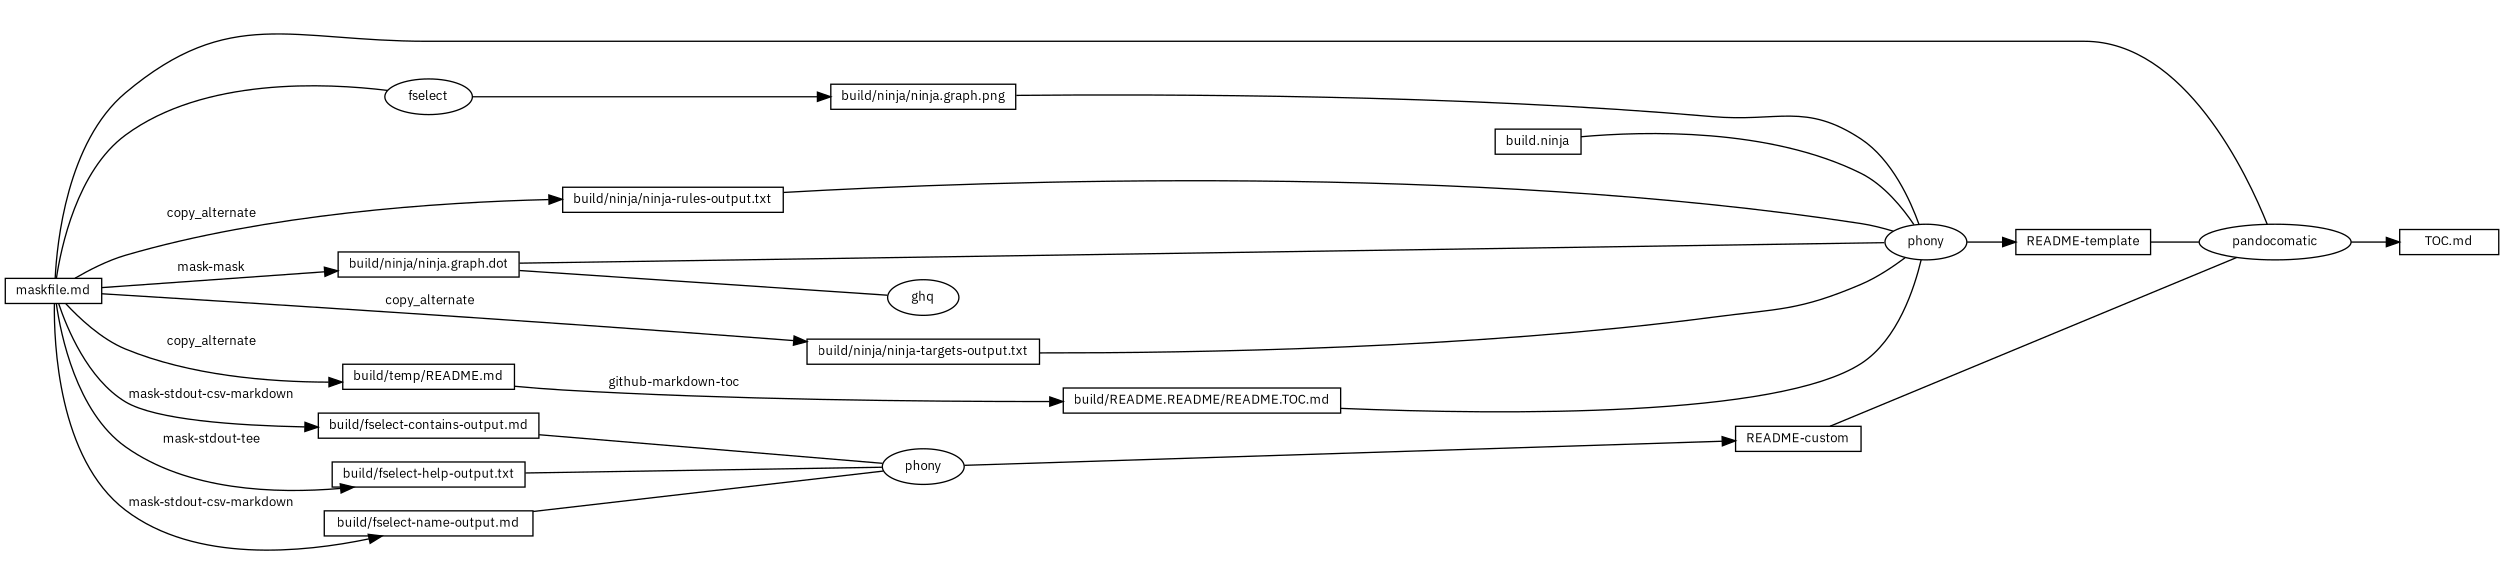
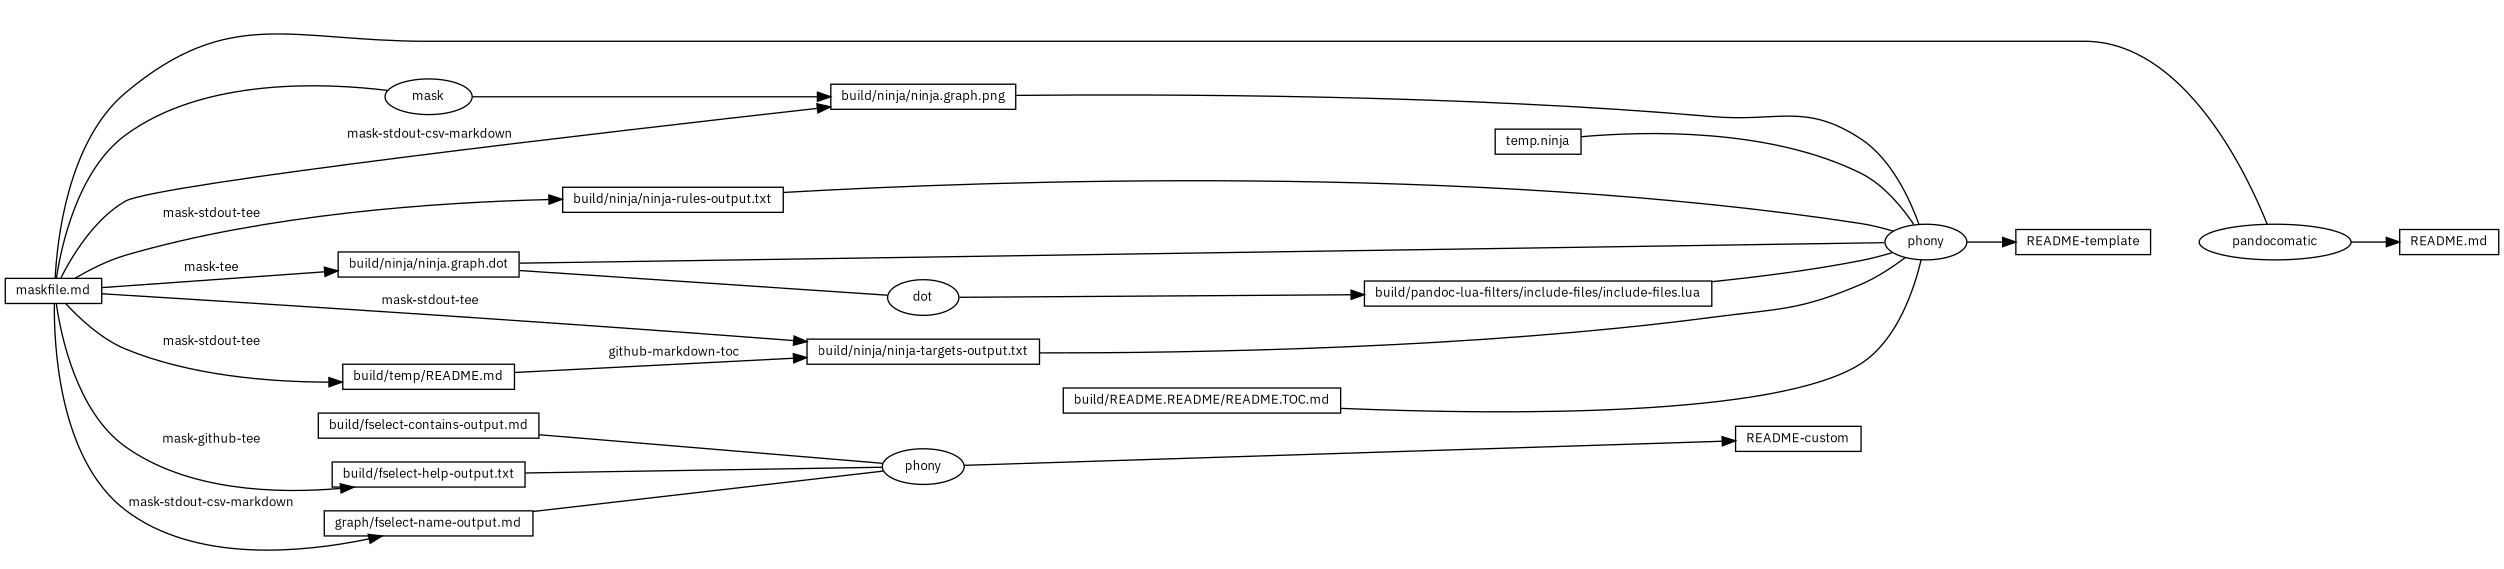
  digraph {
    fontname="IBM Plex Sans"
    rankdir=LR
    node [fontname="IBM Plex Sans" fontsize=10 shape=box]
    edge [fontname="IBM Plex Sans" fontsize=10 arrowhead=none]
-   n1 [height=0.25 label="TOC.md"]
+   n1 [height=0.25 label="README.md"]
    n2 [height=0.25 label=pandocomatic shape=ellipse]
    n3 [height=0.25 label="maskfile.md"]
    n4 [height=0.25 label="build/ninja/ninja-rules-output.txt"]
    n5 [height=0.25 label="build/ninja/ninja-targets-output.txt"]
    n6 [height=0.25 label="build/ninja/ninja.graph.dot"]
-   n7 [height=0.25 label=fselect shape=ellipse]
+   n7 [height=0.25 label=mask shape=ellipse]
    n8 [height=0.25 label="build/temp/README.md"]
-   n9 [height=0.25 label="build/fselect-name-output.md"]
+   n9 [height=0.25 label="graph/fselect-name-output.md"]
    n10 [height=0.25 label="build/fselect-contains-output.md"]
    n11 [height=0.25 label="build/fselect-help-output.txt"]
    n12 [height=0.25 label=phony shape=ellipse]
-   n13 [height=0.25 label=ghq shape=ellipse]
+   n13 [height=0.25 label=dot shape=ellipse]
    n14 [height=0.25 label="build/ninja/ninja.graph.png"]
    n15 [height=0.25 label="build/README.README/README.TOC.md"]
    n16 [height=0.25 label=phony shape=ellipse]
    n17 [height=0.25 label="README-template"]
    n18 [height=0.25 label="README-custom"]
-   n20 [height=0.25 label="build.ninja"]
+   n19 [height=0.25 label="build/pandoc-lua-filters/include-files/include-files.lua"]
+   n20 [height=0.25 label="temp.ninja"]
    n2 -> n1 [arrowhead=""]
    n3 -> n2
-   n3 -> n4 [label=" copy_alternate" arrowhead=""]
-   n3 -> n5 [label=" copy_alternate" arrowhead=""]
-   n3 -> n6 [label=" mask-mask" arrowhead=""]
+   n3 -> n4 [label=" mask-stdout-tee" arrowhead=""]
+   n3 -> n5 [label=" mask-stdout-tee" arrowhead=""]
+   n3 -> n6 [label=" mask-tee" arrowhead=""]
    n3 -> n7
-   n3 -> n8 [label=" copy_alternate" arrowhead=""]
+   n3 -> n8 [label=" mask-stdout-tee" arrowhead=""]
    n3 -> n9 [label=" mask-stdout-csv-markdown" arrowhead=""]
-   n3 -> n10 [label=" mask-stdout-csv-markdown" arrowhead=""]
-   n3 -> n11 [label=" mask-stdout-tee" arrowhead=""]
+   n3 -> n14 [label=" mask-stdout-csv-markdown" arrowhead=""]
+   n3 -> n11 [label=" mask-github-tee" arrowhead=""]
    n4 -> n12
    n5 -> n12
    n6 -> n12
    n6 -> n13
    n7 -> n14 [arrowhead=""]
-   n8 -> n15 [label=" github-markdown-toc" arrowhead=""]
+   n8 -> n5 [label=" github-markdown-toc" arrowhead=""]
    n9 -> n16
    n10 -> n16
    n11 -> n16
    n12 -> n17 [arrowhead=""]
+   n13 -> n19 [arrowhead=""]
    n14 -> n12
    n15 -> n12
    n16 -> n18 [arrowhead=""]
-   n17 -> n2
-   n18 -> n2
+   n19 -> n12
    n20 -> n12
  }
